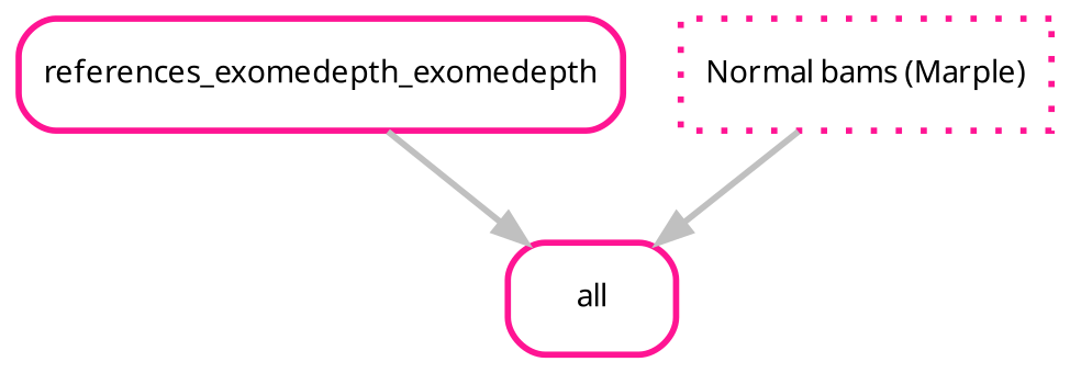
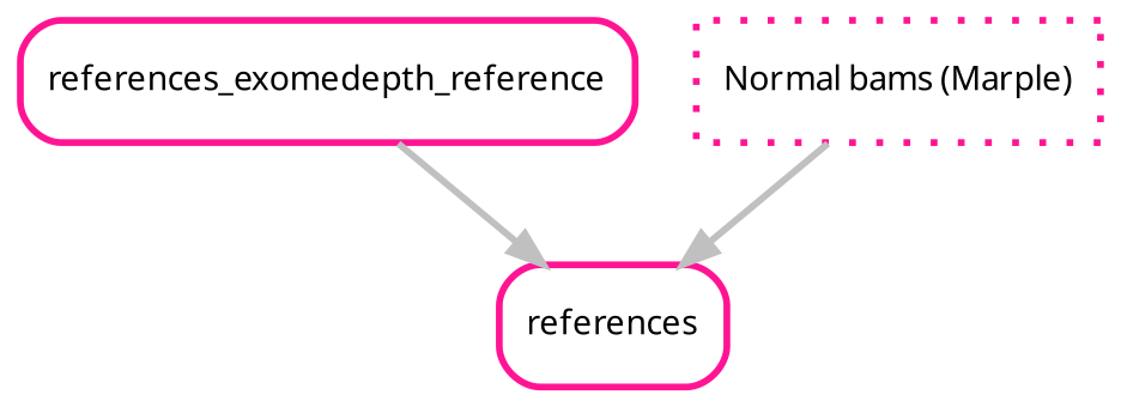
  digraph {
    bgcolor=white
    rankdir=TB
    node [color=deeppink fontname=sans fontsize=10 penwidth=2 shape=box style=rounded]
    edge [color=grey penwidth=2]
-   n1 [label=all]
-   n2 [label=references_exomedepth_exomedepth]
+   n1 [label=references]
+   n2 [label=references_exomedepth_reference]
    n3 [label="Normal bams (Marple)" style=dotted]
    n2 -> n1
    n3 -> n1
  }
